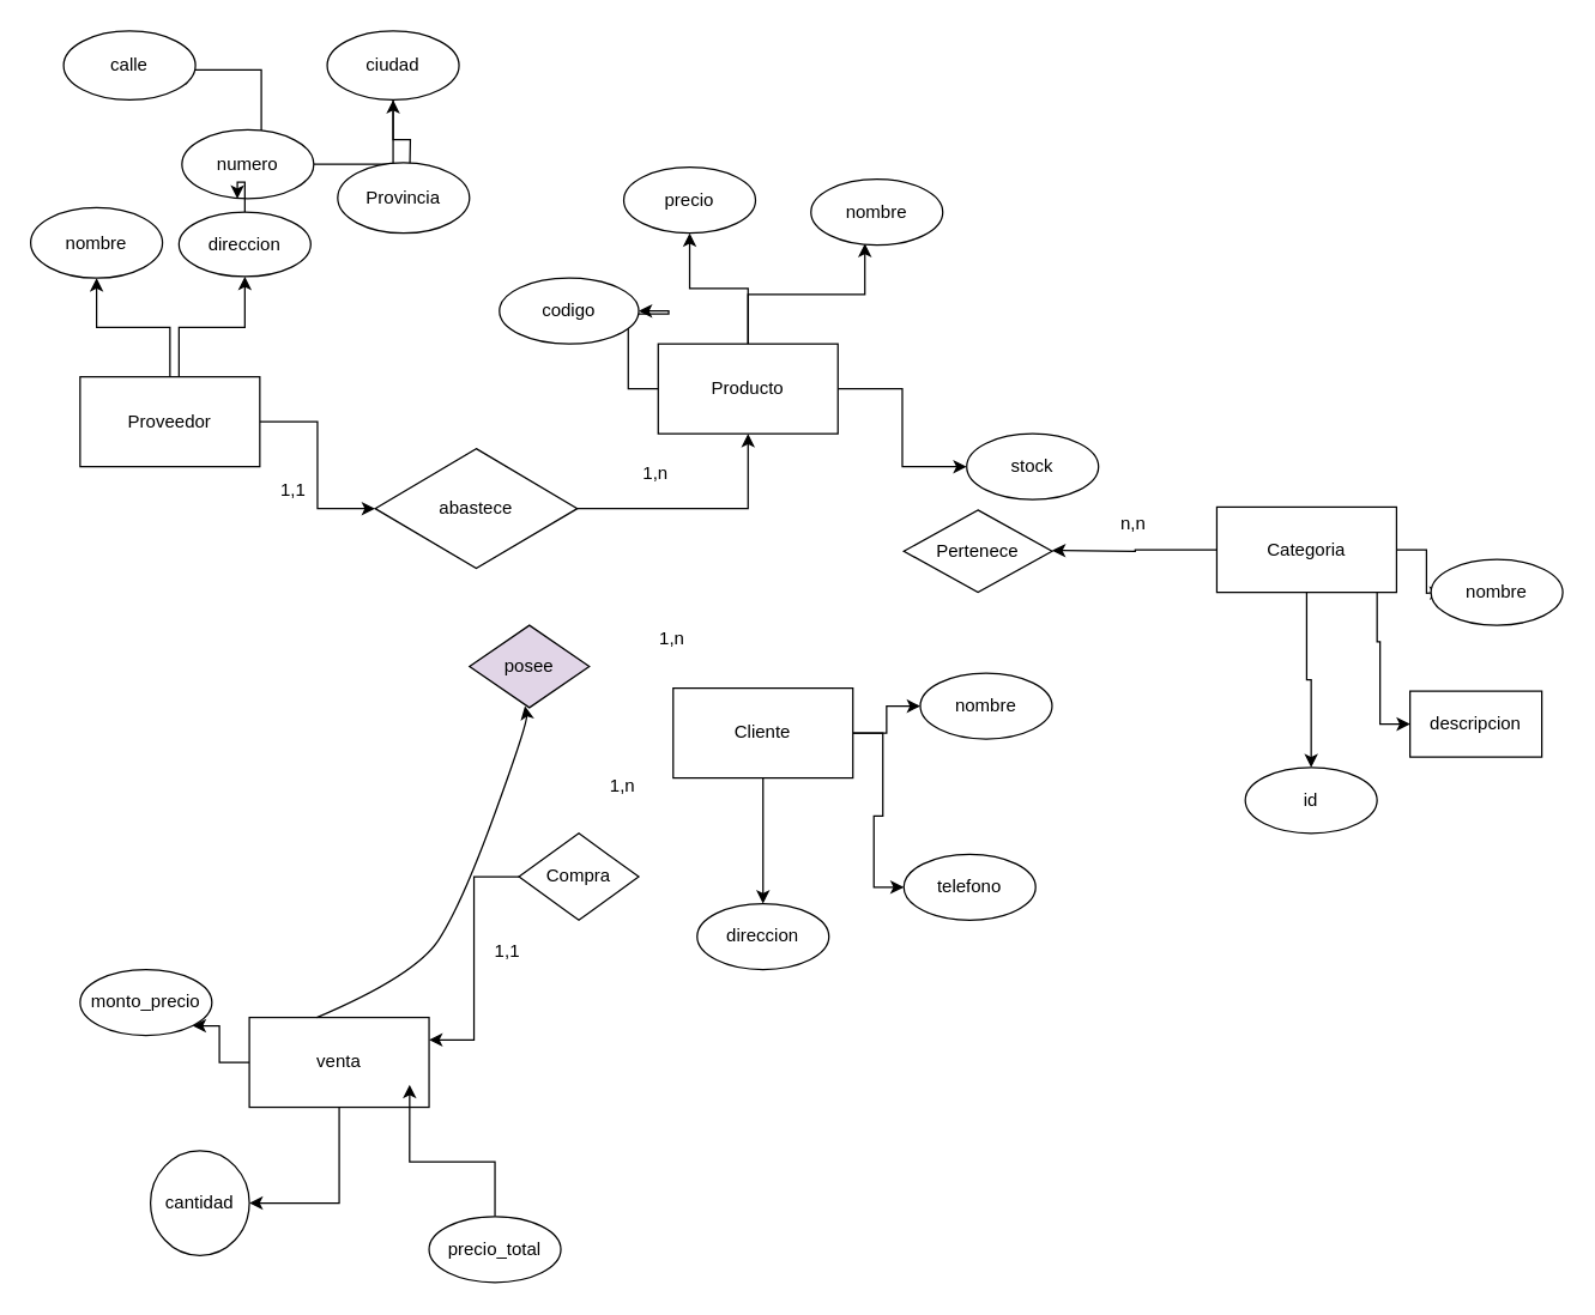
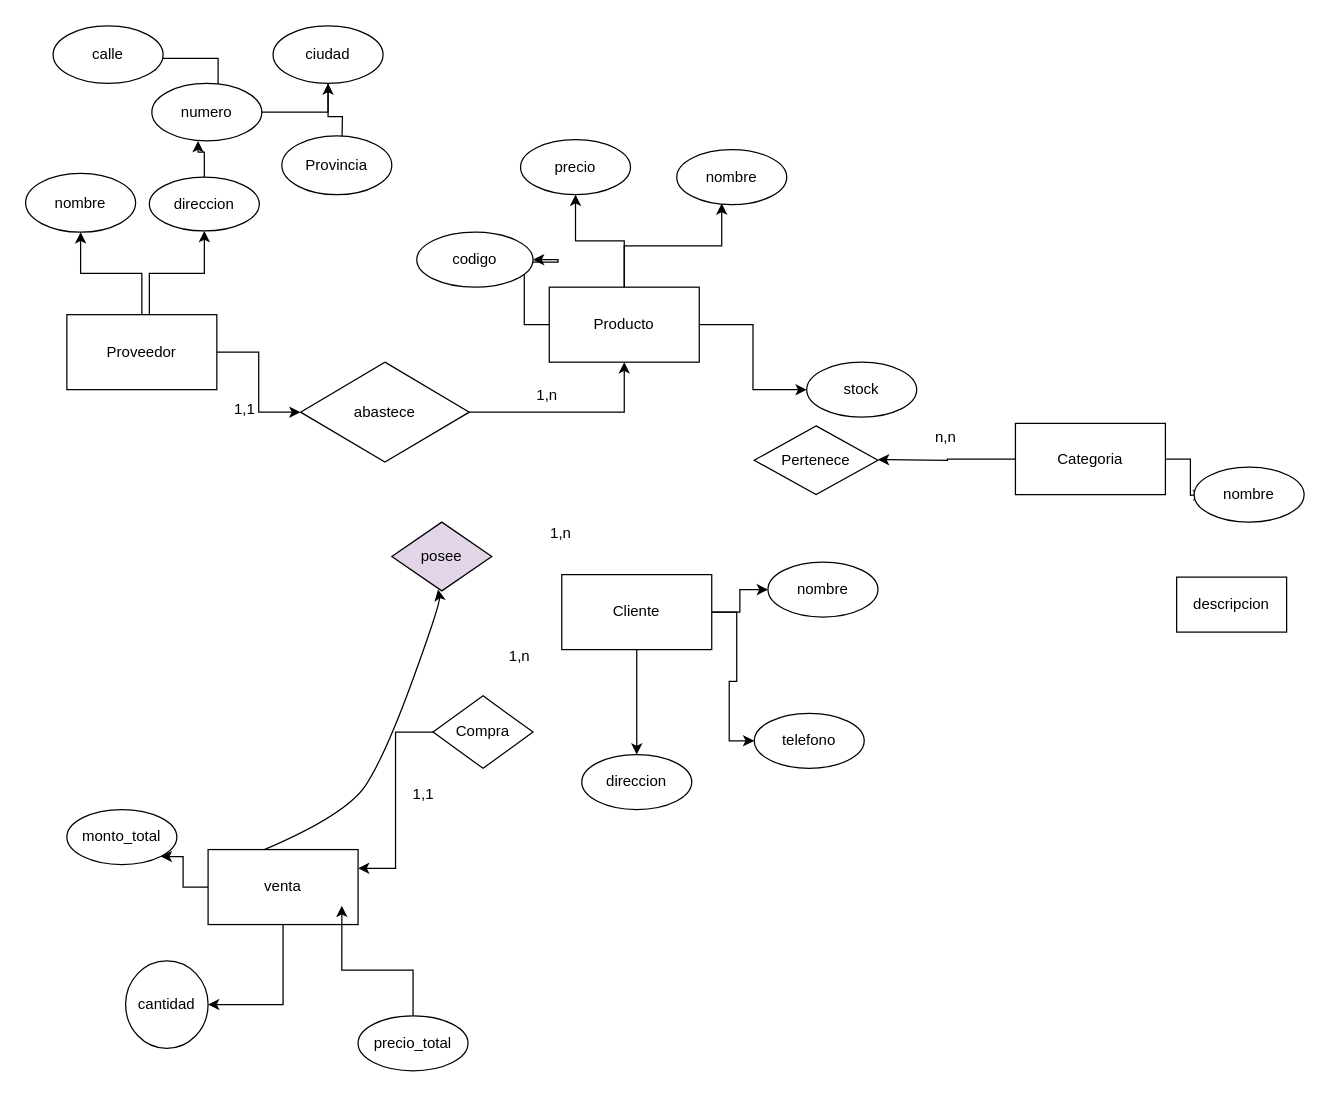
  <mxCell id="0" />
  <mxCell id="1" parent="0" />
  <mxCell id="2" style="edgeStyle=orthogonalEdgeStyle;rounded=0;orthogonalLoop=1;jettySize=auto;html=1;" parent="1" source="5" target="23" edge="1"><mxGeometry relative="1" as="geometry"><Array as="points"><mxPoint x="113" y="218" /><mxPoint x="64" y="218" /></Array></mxGeometry></mxCell>
  <mxCell id="3" style="edgeStyle=orthogonalEdgeStyle;rounded=0;orthogonalLoop=1;jettySize=auto;html=1;entryX=0.5;entryY=1;entryDx=0;entryDy=0;" parent="1" source="5" target="41" edge="1"><mxGeometry relative="1" as="geometry"><Array as="points"><mxPoint x="119" y="218" /><mxPoint x="163" y="218" /></Array></mxGeometry></mxCell>
  <mxCell id="4" style="edgeStyle=orthogonalEdgeStyle;rounded=0;orthogonalLoop=1;jettySize=auto;html=1;entryX=0;entryY=0.5;entryDx=0;entryDy=0;" parent="1" source="5" target="46" edge="1"><mxGeometry relative="1" as="geometry" /></mxCell>
  <mxCell id="5" value="Proveedor" style="rounded=0;whiteSpace=wrap;html=1;" parent="1" vertex="1"><mxGeometry x="53" y="251" width="120" height="60" as="geometry" /></mxCell>
  <mxCell id="6" style="edgeStyle=orthogonalEdgeStyle;rounded=0;orthogonalLoop=1;jettySize=auto;html=1;" parent="1" source="9" target="34" edge="1"><mxGeometry relative="1" as="geometry" /></mxCell>
  <mxCell id="7" style="edgeStyle=orthogonalEdgeStyle;rounded=0;orthogonalLoop=1;jettySize=auto;html=1;" parent="1" source="9" target="28" edge="1"><mxGeometry relative="1" as="geometry" /></mxCell>
  <mxCell id="8" style="edgeStyle=orthogonalEdgeStyle;rounded=0;orthogonalLoop=1;jettySize=auto;html=1;entryX=0;entryY=0.5;entryDx=0;entryDy=0;" parent="1" source="9" target="33" edge="1"><mxGeometry relative="1" as="geometry" /></mxCell>
  <mxCell id="9" value="Cliente" style="rounded=0;whiteSpace=wrap;html=1;" parent="1" vertex="1"><mxGeometry x="449" y="459" width="120" height="60" as="geometry" /></mxCell>
  <mxCell id="10" style="edgeStyle=orthogonalEdgeStyle;rounded=0;orthogonalLoop=1;jettySize=auto;html=1;" parent="1" source="14" target="32" edge="1"><mxGeometry relative="1" as="geometry" /></mxCell>
  <mxCell id="11" style="edgeStyle=orthogonalEdgeStyle;rounded=0;orthogonalLoop=1;jettySize=auto;html=1;entryX=0.409;entryY=0.977;entryDx=0;entryDy=0;entryPerimeter=0;" parent="1" source="14" target="31" edge="1"><mxGeometry relative="1" as="geometry" /></mxCell>
  <mxCell id="12" style="edgeStyle=orthogonalEdgeStyle;rounded=0;orthogonalLoop=1;jettySize=auto;html=1;" parent="1" source="14" target="30" edge="1"><mxGeometry relative="1" as="geometry" /></mxCell>
  <mxCell id="13" style="edgeStyle=orthogonalEdgeStyle;rounded=0;orthogonalLoop=1;jettySize=auto;html=1;" edge="1" parent="1" source="14" target="60"><mxGeometry relative="1" as="geometry"><mxPoint x="394" y="207" as="targetPoint" /></mxGeometry></mxCell>
  <mxCell id="14" value="Producto" style="rounded=0;whiteSpace=wrap;html=1;" parent="1" vertex="1"><mxGeometry x="439" y="229" width="120" height="60" as="geometry" /></mxCell>
- <mxCell id="15" style="edgeStyle=orthogonalEdgeStyle;rounded=0;orthogonalLoop=1;jettySize=auto;html=1;" parent="1" source="19" target="38" edge="1"><mxGeometry relative="1" as="geometry" /></mxCell>
  <mxCell id="16" style="edgeStyle=orthogonalEdgeStyle;rounded=0;orthogonalLoop=1;jettySize=auto;html=1;" parent="1" source="19" edge="1"><mxGeometry relative="1" as="geometry"><mxPoint x="963" y="395" as="targetPoint" /></mxGeometry></mxCell>
- <mxCell id="17" style="edgeStyle=orthogonalEdgeStyle;rounded=0;orthogonalLoop=1;jettySize=auto;html=1;entryX=0;entryY=0.5;entryDx=0;entryDy=0;" parent="1" source="19" target="29" edge="1"><mxGeometry relative="1" as="geometry"><Array as="points"><mxPoint x="919" y="428" /><mxPoint x="921" y="428" /><mxPoint x="921" y="483" /></Array></mxGeometry></mxCell>
  <mxCell id="18" style="edgeStyle=orthogonalEdgeStyle;rounded=0;orthogonalLoop=1;jettySize=auto;html=1;" parent="1" source="19" edge="1"><mxGeometry relative="1" as="geometry"><mxPoint x="702" y="367" as="targetPoint" /></mxGeometry></mxCell>
  <mxCell id="19" value="Categoria" style="rounded=0;whiteSpace=wrap;html=1;" parent="1" vertex="1"><mxGeometry x="812" y="338" width="120" height="57" as="geometry" /></mxCell>
  <mxCell id="20" style="edgeStyle=orthogonalEdgeStyle;rounded=0;orthogonalLoop=1;jettySize=auto;html=1;entryX=1;entryY=1;entryDx=0;entryDy=0;" edge="1" parent="1" source="22" target="35"><mxGeometry relative="1" as="geometry" /></mxCell>
  <mxCell id="21" style="edgeStyle=orthogonalEdgeStyle;rounded=0;orthogonalLoop=1;jettySize=auto;html=1;entryX=1;entryY=0.5;entryDx=0;entryDy=0;" edge="1" parent="1" source="22" target="53"><mxGeometry relative="1" as="geometry" /></mxCell>
  <mxCell id="22" value="venta" style="rounded=0;whiteSpace=wrap;html=1;" parent="1" vertex="1"><mxGeometry x="166" y="679" width="120" height="60" as="geometry" /></mxCell>
  <mxCell id="23" value="nombre" style="ellipse;whiteSpace=wrap;html=1;" parent="1" vertex="1"><mxGeometry x="20" y="138" width="88" height="47" as="geometry" /></mxCell>
  <mxCell id="24" style="edgeStyle=orthogonalEdgeStyle;rounded=0;orthogonalLoop=1;jettySize=auto;html=1;entryX=0.932;entryY=0.783;entryDx=0;entryDy=0;entryPerimeter=0;" parent="1" source="26" target="44" edge="1"><mxGeometry relative="1" as="geometry"><Array as="points"><mxPoint x="174" y="46" /><mxPoint x="124" y="46" /></Array></mxGeometry></mxCell>
  <mxCell id="25" style="edgeStyle=orthogonalEdgeStyle;rounded=0;orthogonalLoop=1;jettySize=auto;html=1;entryX=0.5;entryY=1;entryDx=0;entryDy=0;" parent="1" source="26" target="43" edge="1"><mxGeometry relative="1" as="geometry" /></mxCell>
- <mxCell id="26" value="numero" style="ellipse;whiteSpace=wrap;html=1;" parent="1" vertex="1"><mxGeometry x="121" y="86" width="88" height="46" as="geometry" /></mxCell>
+ <mxCell id="26" value="numero" style="ellipse;whiteSpace=wrap;html=1;" parent="1" vertex="1"><mxGeometry x="121" y="66" width="88" height="46" as="geometry" /></mxCell>
  <mxCell id="27" style="edgeStyle=orthogonalEdgeStyle;rounded=0;orthogonalLoop=1;jettySize=auto;html=1;exitX=0.5;exitY=1;exitDx=0;exitDy=0;" parent="1" source="23" target="23" edge="1"><mxGeometry relative="1" as="geometry" /></mxCell>
  <mxCell id="28" value="nombre" style="ellipse;whiteSpace=wrap;html=1;" parent="1" vertex="1"><mxGeometry x="614" y="449" width="88" height="44" as="geometry" /></mxCell>
  <mxCell id="29" value="descripcion" style="whiteSpace=wrap;html=1;rounded=0;" parent="1" vertex="1"><mxGeometry x="941" y="461" width="88" height="44" as="geometry" /></mxCell>
  <mxCell id="30" value="stock" style="ellipse;whiteSpace=wrap;html=1;" parent="1" vertex="1"><mxGeometry x="645" y="289" width="88" height="44" as="geometry" /></mxCell>
  <mxCell id="31" value="nombre" style="ellipse;whiteSpace=wrap;html=1;" parent="1" vertex="1"><mxGeometry x="541" y="119" width="88" height="44" as="geometry" /></mxCell>
  <mxCell id="32" value="precio" style="ellipse;whiteSpace=wrap;html=1;" parent="1" vertex="1"><mxGeometry x="416" y="111" width="88" height="44" as="geometry" /></mxCell>
  <mxCell id="33" value="telefono" style="ellipse;whiteSpace=wrap;html=1;" parent="1" vertex="1"><mxGeometry x="603" y="570" width="88" height="44" as="geometry" /></mxCell>
  <mxCell id="34" value="direccion" style="ellipse;whiteSpace=wrap;html=1;" parent="1" vertex="1"><mxGeometry x="465" y="603" width="88" height="44" as="geometry" /></mxCell>
- <mxCell id="35" value="monto_precio" style="ellipse;whiteSpace=wrap;html=1;" parent="1" vertex="1"><mxGeometry x="53" y="647" width="88" height="44" as="geometry" /></mxCell>
+ <mxCell id="35" value="monto_total" style="ellipse;whiteSpace=wrap;html=1;" parent="1" vertex="1"><mxGeometry x="53" y="647" width="88" height="44" as="geometry" /></mxCell>
  <mxCell id="36" style="edgeStyle=orthogonalEdgeStyle;rounded=0;orthogonalLoop=1;jettySize=auto;html=1;entryX=0.892;entryY=0.75;entryDx=0;entryDy=0;entryPerimeter=0;" parent="1" source="37" target="22" edge="1"><mxGeometry relative="1" as="geometry" /></mxCell>
  <mxCell id="37" value="precio_total" style="ellipse;whiteSpace=wrap;html=1;" parent="1" vertex="1"><mxGeometry x="286" y="812" width="88" height="44" as="geometry" /></mxCell>
- <mxCell id="38" value="id" style="ellipse;whiteSpace=wrap;html=1;" parent="1" vertex="1"><mxGeometry x="831" y="512" width="88" height="44" as="geometry" /></mxCell>
  <mxCell id="39" value="nombre" style="ellipse;whiteSpace=wrap;html=1;" parent="1" vertex="1"><mxGeometry x="955" y="373" width="88" height="44" as="geometry" /></mxCell>
  <mxCell id="40" value="" style="edgeStyle=orthogonalEdgeStyle;rounded=0;orthogonalLoop=1;jettySize=auto;html=1;entryX=0.42;entryY=1;entryDx=0;entryDy=0;entryPerimeter=0;" parent="1" source="41" target="26" edge="1"><mxGeometry relative="1" as="geometry" /></mxCell>
  <mxCell id="41" value="direccion" style="ellipse;whiteSpace=wrap;html=1;" parent="1" vertex="1"><mxGeometry x="119" y="141" width="88" height="43" as="geometry" /></mxCell>
  <mxCell id="42" style="edgeStyle=orthogonalEdgeStyle;rounded=0;orthogonalLoop=1;jettySize=auto;html=1;" edge="1" parent="1" source="43"><mxGeometry relative="1" as="geometry"><mxPoint x="273" y="119" as="targetPoint" /></mxGeometry></mxCell>
  <mxCell id="43" value="ciudad" style="ellipse;whiteSpace=wrap;html=1;" parent="1" vertex="1"><mxGeometry x="218" y="20" width="88" height="46" as="geometry" /></mxCell>
  <mxCell id="44" value="calle" style="ellipse;whiteSpace=wrap;html=1;" parent="1" vertex="1"><mxGeometry x="42" y="20" width="88" height="46" as="geometry" /></mxCell>
  <mxCell id="45" style="edgeStyle=orthogonalEdgeStyle;rounded=0;orthogonalLoop=1;jettySize=auto;html=1;entryX=0.5;entryY=1;entryDx=0;entryDy=0;" parent="1" source="46" target="14" edge="1"><mxGeometry relative="1" as="geometry" /></mxCell>
- <mxCell id="46" value="abastece" style="rhombus;whiteSpace=wrap;html=1;" parent="1" vertex="1"><mxGeometry x="250" y="299" width="135" height="80" as="geometry" /></mxCell>
+ <mxCell id="46" value="abastece" style="rhombus;whiteSpace=wrap;html=1;" parent="1" vertex="1"><mxGeometry x="240" y="289" width="135" height="80" as="geometry" /></mxCell>
  <mxCell id="47" value="1,1" style="text;html=1;align=center;verticalAlign=middle;resizable=0;points=[];autosize=1;strokeColor=none;fillColor=none;" parent="1" vertex="1"><mxGeometry x="178" y="316" width="33" height="22" as="geometry" /></mxCell>
  <mxCell id="48" value="1,n" style="text;html=1;align=center;verticalAlign=middle;resizable=0;points=[];autosize=1;strokeColor=none;fillColor=none;" parent="1" vertex="1"><mxGeometry x="420" y="305" width="33" height="22" as="geometry" /></mxCell>
  <mxCell id="49" value="Pertenece" style="rhombus;whiteSpace=wrap;html=1;" parent="1" vertex="1"><mxGeometry x="603" y="340" width="99" height="55" as="geometry" /></mxCell>
  <mxCell id="50" value="" style="curved=1;endArrow=classic;html=1;rounded=0;" parent="1" edge="1"><mxGeometry width="50" height="50" relative="1" as="geometry"><mxPoint x="211" y="679" as="sourcePoint" /><mxPoint x="350" y="471" as="targetPoint" /><Array as="points"><mxPoint x="277" y="651" /><mxPoint x="308" y="603" /><mxPoint x="352" y="482" /></Array></mxGeometry></mxCell>
  <mxCell id="51" value="posee" style="rhombus;whiteSpace=wrap;html=1;fillColor=#e1d5e7;" parent="1" vertex="1"><mxGeometry x="313" y="417" width="80" height="55" as="geometry" /></mxCell>
  <mxCell id="52" value="1,n" style="text;html=1;align=center;verticalAlign=middle;resizable=0;points=[];autosize=1;strokeColor=none;fillColor=none;" parent="1" vertex="1"><mxGeometry x="431" y="415" width="33" height="22" as="geometry" /></mxCell>
  <mxCell id="53" value="cantidad" style="ellipse;whiteSpace=wrap;html=1;" parent="1" vertex="1"><mxGeometry x="100" y="768" width="66" height="70" as="geometry" /></mxCell>
  <mxCell id="54" style="edgeStyle=orthogonalEdgeStyle;rounded=0;orthogonalLoop=1;jettySize=auto;html=1;entryX=1;entryY=0.25;entryDx=0;entryDy=0;" parent="1" source="55" target="22" edge="1"><mxGeometry relative="1" as="geometry" /></mxCell>
  <mxCell id="55" value="Compra" style="rhombus;whiteSpace=wrap;html=1;" parent="1" vertex="1"><mxGeometry x="346" y="556" width="80" height="58" as="geometry" /></mxCell>
  <mxCell id="56" value="1,n" style="text;html=1;align=center;verticalAlign=middle;resizable=0;points=[];autosize=1;strokeColor=none;fillColor=none;" parent="1" vertex="1"><mxGeometry x="398" y="514" width="33" height="22" as="geometry" /></mxCell>
  <mxCell id="57" value="1,1" style="text;html=1;align=center;verticalAlign=middle;resizable=0;points=[];autosize=1;strokeColor=none;fillColor=none;" parent="1" vertex="1"><mxGeometry x="321" y="624" width="33" height="22" as="geometry" /></mxCell>
  <mxCell id="58" value="n,n" style="text;html=1;align=center;verticalAlign=middle;resizable=0;points=[];autosize=1;strokeColor=none;fillColor=none;" parent="1" vertex="1"><mxGeometry x="739" y="338" width="33" height="22" as="geometry" /></mxCell>
  <mxCell id="59" value="Provincia" style="ellipse;whiteSpace=wrap;html=1;" vertex="1" parent="1"><mxGeometry x="225" y="108" width="88" height="47" as="geometry" /></mxCell>
  <mxCell id="60" value="codigo" style="ellipse;whiteSpace=wrap;html=1;" vertex="1" parent="1"><mxGeometry x="333" y="185" width="93" height="44" as="geometry" /></mxCell>
